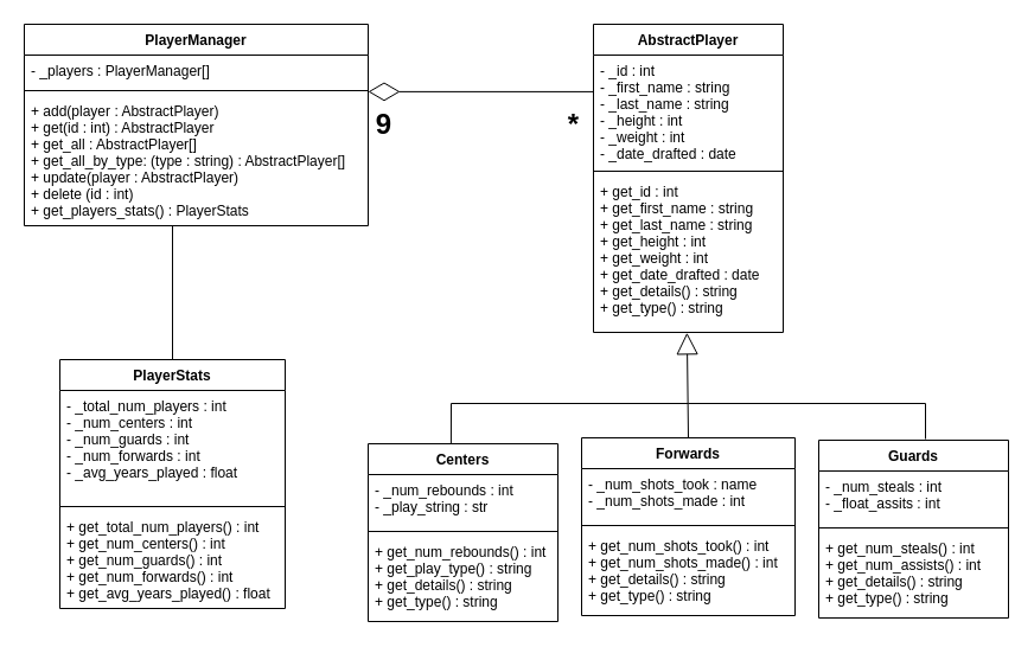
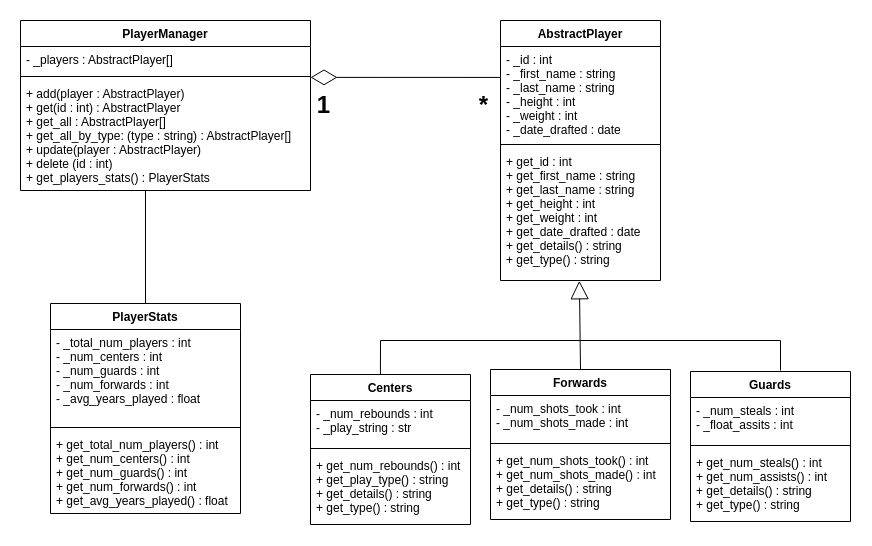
  <mxCell id="0" />
  <mxCell id="1" parent="0" />
  <mxCell id="2" value="AbstractPlayer" style="swimlane;fontStyle=1;align=center;verticalAlign=top;childLayout=stackLayout;horizontal=1;startSize=26;horizontalStack=0;resizeParent=1;resizeParentMax=0;resizeLast=0;collapsible=1;marginBottom=0;" vertex="1" parent="1"><mxGeometry x="500" y="20" width="160" height="260" as="geometry" /></mxCell>
  <mxCell id="3" value="- _id : int&#10;- _first_name : string&#10;- _last_name : string&#10;- _height : int&#10;- _weight : int&#10;- _date_drafted : date" style="text;strokeColor=none;fillColor=none;align=left;verticalAlign=top;spacingLeft=4;spacingRight=4;overflow=hidden;rotatable=0;points=[[0,0.5],[1,0.5]];portConstraint=eastwest;" vertex="1" parent="2"><mxGeometry y="26" width="160" height="94" as="geometry" /></mxCell>
  <mxCell id="4" value="" style="line;strokeWidth=1;fillColor=none;align=left;verticalAlign=middle;spacingTop=-1;spacingLeft=3;spacingRight=3;rotatable=0;labelPosition=right;points=[];portConstraint=eastwest;" vertex="1" parent="2"><mxGeometry y="120" width="160" height="8" as="geometry" /></mxCell>
  <mxCell id="5" value="+ get_id : int&#10;+ get_first_name : string&#10;+ get_last_name : string&#10;+ get_height : int&#10;+ get_weight : int&#10;+ get_date_drafted : date&#10;+ get_details() : string&#10;+ get_type() : string" style="text;strokeColor=none;fillColor=none;align=left;verticalAlign=top;spacingLeft=4;spacingRight=4;overflow=hidden;rotatable=0;points=[[0,0.5],[1,0.5]];portConstraint=eastwest;" vertex="1" parent="2"><mxGeometry y="128" width="160" height="132" as="geometry" /></mxCell>
  <mxCell id="6" value="PlayerManager" style="swimlane;fontStyle=1;align=center;verticalAlign=top;childLayout=stackLayout;horizontal=1;startSize=26;horizontalStack=0;resizeParent=1;resizeParentMax=0;resizeLast=0;collapsible=1;marginBottom=0;" vertex="1" parent="1"><mxGeometry x="20" y="20" width="290" height="170" as="geometry" /></mxCell>
- <mxCell id="7" value="- _players : PlayerManager[]" style="text;strokeColor=none;fillColor=none;align=left;verticalAlign=top;spacingLeft=4;spacingRight=4;overflow=hidden;rotatable=0;points=[[0,0.5],[1,0.5]];portConstraint=eastwest;" vertex="1" parent="6"><mxGeometry y="26" width="290" height="26" as="geometry" /></mxCell>
+ <mxCell id="7" value="- _players : AbstractPlayer[]" style="text;strokeColor=none;fillColor=none;align=left;verticalAlign=top;spacingLeft=4;spacingRight=4;overflow=hidden;rotatable=0;points=[[0,0.5],[1,0.5]];portConstraint=eastwest;" vertex="1" parent="6"><mxGeometry y="26" width="290" height="26" as="geometry" /></mxCell>
  <mxCell id="8" value="" style="line;strokeWidth=1;fillColor=none;align=left;verticalAlign=middle;spacingTop=-1;spacingLeft=3;spacingRight=3;rotatable=0;labelPosition=right;points=[];portConstraint=eastwest;" vertex="1" parent="6"><mxGeometry y="52" width="290" height="8" as="geometry" /></mxCell>
  <mxCell id="9" value="+ add(player : AbstractPlayer)&#10;+ get(id : int) : AbstractPlayer&#10;+ get_all : AbstractPlayer[]&#10;+ get_all_by_type: (type : string) : AbstractPlayer[]&#10;+ update(player : AbstractPlayer)&#10;+ delete (id : int)&#10;+ get_players_stats() : PlayerStats&#10;" style="text;strokeColor=none;fillColor=none;align=left;verticalAlign=top;spacingLeft=4;spacingRight=4;overflow=hidden;rotatable=0;points=[[0,0.5],[1,0.5]];portConstraint=eastwest;" vertex="1" parent="6"><mxGeometry y="60" width="290" height="110" as="geometry" /></mxCell>
  <mxCell id="10" value="PlayerStats" style="swimlane;fontStyle=1;align=center;verticalAlign=top;childLayout=stackLayout;horizontal=1;startSize=26;horizontalStack=0;resizeParent=1;resizeParentMax=0;resizeLast=0;collapsible=1;marginBottom=0;" vertex="1" parent="1"><mxGeometry x="50" y="303" width="190" height="210" as="geometry" /></mxCell>
  <mxCell id="11" value="- _total_num_players : int&#10;- _num_centers : int&#10;- _num_guards : int&#10;- _num_forwards : int&#10;- _avg_years_played : float&#10;" style="text;strokeColor=none;fillColor=none;align=left;verticalAlign=top;spacingLeft=4;spacingRight=4;overflow=hidden;rotatable=0;points=[[0,0.5],[1,0.5]];portConstraint=eastwest;" vertex="1" parent="10"><mxGeometry y="26" width="190" height="94" as="geometry" /></mxCell>
  <mxCell id="12" value="" style="line;strokeWidth=1;fillColor=none;align=left;verticalAlign=middle;spacingTop=-1;spacingLeft=3;spacingRight=3;rotatable=0;labelPosition=right;points=[];portConstraint=eastwest;" vertex="1" parent="10"><mxGeometry y="120" width="190" height="8" as="geometry" /></mxCell>
  <mxCell id="13" value="+ get_total_num_players() : int&#10;+ get_num_centers() : int&#10;+ get_num_guards() : int&#10;+ get_num_forwards() : int&#10;+ get_avg_years_played() : float" style="text;strokeColor=none;fillColor=none;align=left;verticalAlign=top;spacingLeft=4;spacingRight=4;overflow=hidden;rotatable=0;points=[[0,0.5],[1,0.5]];portConstraint=eastwest;" vertex="1" parent="10"><mxGeometry y="128" width="190" height="82" as="geometry" /></mxCell>
  <mxCell id="14" value="Centers" style="swimlane;fontStyle=1;align=center;verticalAlign=top;childLayout=stackLayout;horizontal=1;startSize=26;horizontalStack=0;resizeParent=1;resizeParentMax=0;resizeLast=0;collapsible=1;marginBottom=0;" vertex="1" parent="1"><mxGeometry x="310" y="374" width="160" height="150" as="geometry" /></mxCell>
  <mxCell id="15" value="- _num_rebounds : int&#10;- _play_string : str" style="text;strokeColor=none;fillColor=none;align=left;verticalAlign=top;spacingLeft=4;spacingRight=4;overflow=hidden;rotatable=0;points=[[0,0.5],[1,0.5]];portConstraint=eastwest;" vertex="1" parent="14"><mxGeometry y="26" width="160" height="44" as="geometry" /></mxCell>
  <mxCell id="16" value="" style="line;strokeWidth=1;fillColor=none;align=left;verticalAlign=middle;spacingTop=-1;spacingLeft=3;spacingRight=3;rotatable=0;labelPosition=right;points=[];portConstraint=eastwest;" vertex="1" parent="14"><mxGeometry y="70" width="160" height="8" as="geometry" /></mxCell>
  <mxCell id="17" value="+ get_num_rebounds() : int&#10;+ get_play_type() : string&#10;+ get_details() : string&#10;+ get_type() : string" style="text;strokeColor=none;fillColor=none;align=left;verticalAlign=top;spacingLeft=4;spacingRight=4;overflow=hidden;rotatable=0;points=[[0,0.5],[1,0.5]];portConstraint=eastwest;" vertex="1" parent="14"><mxGeometry y="78" width="160" height="72" as="geometry" /></mxCell>
  <mxCell id="18" value="Forwards" style="swimlane;fontStyle=1;align=center;verticalAlign=top;childLayout=stackLayout;horizontal=1;startSize=26;horizontalStack=0;resizeParent=1;resizeParentMax=0;resizeLast=0;collapsible=1;marginBottom=0;" vertex="1" parent="1"><mxGeometry x="490" y="369" width="180" height="150" as="geometry" /></mxCell>
- <mxCell id="19" value="- _num_shots_took : name&#10;- _num_shots_made : int" style="text;strokeColor=none;fillColor=none;align=left;verticalAlign=top;spacingLeft=4;spacingRight=4;overflow=hidden;rotatable=0;points=[[0,0.5],[1,0.5]];portConstraint=eastwest;" vertex="1" parent="18"><mxGeometry y="26" width="180" height="44" as="geometry" /></mxCell>
+ <mxCell id="19" value="- _num_shots_took : int&#10;- _num_shots_made : int" style="text;strokeColor=none;fillColor=none;align=left;verticalAlign=top;spacingLeft=4;spacingRight=4;overflow=hidden;rotatable=0;points=[[0,0.5],[1,0.5]];portConstraint=eastwest;" vertex="1" parent="18"><mxGeometry y="26" width="180" height="44" as="geometry" /></mxCell>
  <mxCell id="20" value="" style="line;strokeWidth=1;fillColor=none;align=left;verticalAlign=middle;spacingTop=-1;spacingLeft=3;spacingRight=3;rotatable=0;labelPosition=right;points=[];portConstraint=eastwest;" vertex="1" parent="18"><mxGeometry y="70" width="180" height="8" as="geometry" /></mxCell>
  <mxCell id="21" value="+ get_num_shots_took() : int&#10;+ get_num_shots_made() : int&#10;+ get_details() : string&#10;+ get_type() : string" style="text;strokeColor=none;fillColor=none;align=left;verticalAlign=top;spacingLeft=4;spacingRight=4;overflow=hidden;rotatable=0;points=[[0,0.5],[1,0.5]];portConstraint=eastwest;" vertex="1" parent="18"><mxGeometry y="78" width="180" height="72" as="geometry" /></mxCell>
  <mxCell id="22" value="Guards" style="swimlane;fontStyle=1;align=center;verticalAlign=top;childLayout=stackLayout;horizontal=1;startSize=26;horizontalStack=0;resizeParent=1;resizeParentMax=0;resizeLast=0;collapsible=1;marginBottom=0;" vertex="1" parent="1"><mxGeometry x="690" y="371" width="160" height="150" as="geometry" /></mxCell>
  <mxCell id="23" value="- _num_steals : int&#10;- _float_assits : int" style="text;strokeColor=none;fillColor=none;align=left;verticalAlign=top;spacingLeft=4;spacingRight=4;overflow=hidden;rotatable=0;points=[[0,0.5],[1,0.5]];portConstraint=eastwest;" vertex="1" parent="22"><mxGeometry y="26" width="160" height="44" as="geometry" /></mxCell>
  <mxCell id="24" value="" style="line;strokeWidth=1;fillColor=none;align=left;verticalAlign=middle;spacingTop=-1;spacingLeft=3;spacingRight=3;rotatable=0;labelPosition=right;points=[];portConstraint=eastwest;" vertex="1" parent="22"><mxGeometry y="70" width="160" height="8" as="geometry" /></mxCell>
  <mxCell id="25" value="+ get_num_steals() : int&#10;+ get_num_assists() : int&#10;+ get_details() : string&#10;+ get_type() : string" style="text;strokeColor=none;fillColor=none;align=left;verticalAlign=top;spacingLeft=4;spacingRight=4;overflow=hidden;rotatable=0;points=[[0,0.5],[1,0.5]];portConstraint=eastwest;" vertex="1" parent="22"><mxGeometry y="78" width="160" height="72" as="geometry" /></mxCell>
  <mxCell id="26" value="" style="endArrow=none;html=1;entryX=0.431;entryY=1.004;entryDx=0;entryDy=0;entryPerimeter=0;exitX=0.5;exitY=0;exitDx=0;exitDy=0;" edge="1" parent="1" source="10" target="9"><mxGeometry width="50" height="50" relative="1" as="geometry"><mxPoint x="90" y="270" as="sourcePoint" /><mxPoint x="140" y="220" as="targetPoint" /></mxGeometry></mxCell>
  <mxCell id="27" value="" style="endArrow=block;endSize=16;endFill=0;html=1;entryX=0.493;entryY=1.002;entryDx=0;entryDy=0;entryPerimeter=0;exitX=0.5;exitY=0;exitDx=0;exitDy=0;" edge="1" parent="1" source="18" target="5"><mxGeometry width="160" relative="1" as="geometry"><mxPoint x="579" y="330" as="sourcePoint" /><mxPoint x="180" y="540" as="targetPoint" /></mxGeometry></mxCell>
  <mxCell id="28" value="" style="endArrow=none;html=1;" edge="1" parent="1"><mxGeometry width="50" height="50" relative="1" as="geometry"><mxPoint x="380" y="340" as="sourcePoint" /><mxPoint x="580" y="340" as="targetPoint" /></mxGeometry></mxCell>
  <mxCell id="29" value="" style="endArrow=none;html=1;" edge="1" parent="1"><mxGeometry width="50" height="50" relative="1" as="geometry"><mxPoint x="580" y="340" as="sourcePoint" /><mxPoint x="780" y="340" as="targetPoint" /></mxGeometry></mxCell>
  <mxCell id="30" value="" style="endArrow=none;html=1;exitX=0.437;exitY=-0.001;exitDx=0;exitDy=0;exitPerimeter=0;" edge="1" parent="1" source="14"><mxGeometry width="50" height="50" relative="1" as="geometry"><mxPoint x="20" y="600" as="sourcePoint" /><mxPoint x="380" y="340" as="targetPoint" /></mxGeometry></mxCell>
  <mxCell id="31" value="" style="endArrow=none;html=1;" edge="1" parent="1"><mxGeometry width="50" height="50" relative="1" as="geometry"><mxPoint x="780" y="370" as="sourcePoint" /><mxPoint x="780" y="340" as="targetPoint" /></mxGeometry></mxCell>
  <mxCell id="32" value="" style="endArrow=diamondThin;endFill=0;endSize=24;html=1;entryX=1;entryY=0.612;entryDx=0;entryDy=0;entryPerimeter=0;exitX=0;exitY=0.329;exitDx=0;exitDy=0;exitPerimeter=0;" edge="1" parent="1" source="3" target="8"><mxGeometry width="160" relative="1" as="geometry"><mxPoint x="20" y="550" as="sourcePoint" /><mxPoint x="180" y="550" as="targetPoint" /></mxGeometry></mxCell>
- <mxCell id="33" value="9" style="text;strokeColor=none;fillColor=none;html=1;fontSize=24;fontStyle=1;verticalAlign=middle;align=center;" vertex="1" parent="1"><mxGeometry x="305" y="85" width="35" height="40" as="geometry" /></mxCell>
+ <mxCell id="33" value="1" style="text;strokeColor=none;fillColor=none;html=1;fontSize=24;fontStyle=1;verticalAlign=middle;align=center;" vertex="1" parent="1"><mxGeometry x="305" y="85" width="35" height="40" as="geometry" /></mxCell>
  <mxCell id="34" value="*" style="text;strokeColor=none;fillColor=none;html=1;fontSize=24;fontStyle=1;verticalAlign=middle;align=center;" vertex="1" parent="1"><mxGeometry x="465" y="85" width="35" height="40" as="geometry" /></mxCell>
